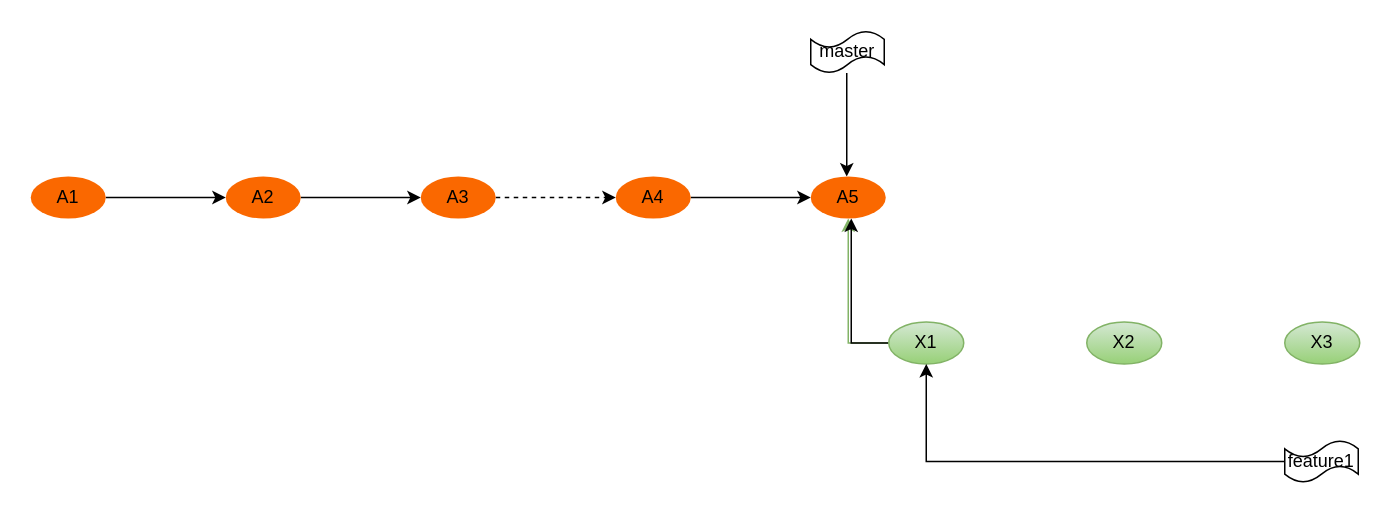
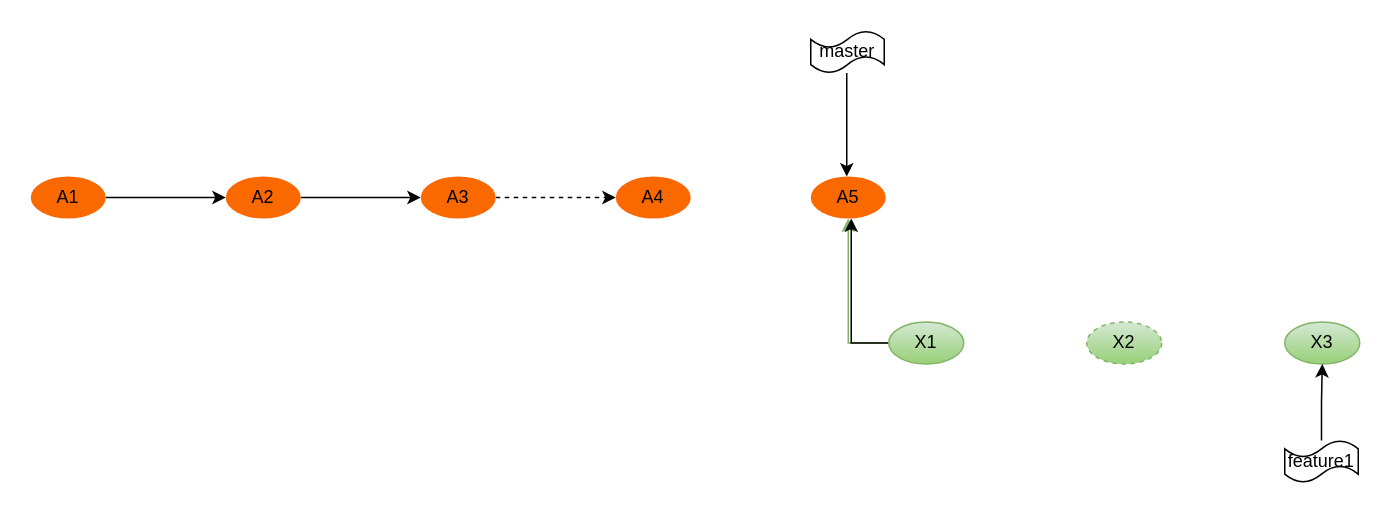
  <mxCell id="0" />
  <mxCell id="1" parent="0" />
  <mxCell id="2" value="" style="edgeStyle=orthogonalEdgeStyle;rounded=0;orthogonalLoop=1;jettySize=auto;html=1;" edge="1" parent="1" source="3" target="5"><mxGeometry relative="1" as="geometry" /></mxCell>
  <mxCell id="3" value="A1" style="ellipse;whiteSpace=wrap;html=1;fillColor=#fa6800;fontColor=#000000;strokeColor=none;" vertex="1" parent="1"><mxGeometry x="20" y="117" width="50" height="28" as="geometry" /></mxCell>
  <mxCell id="4" value="" style="edgeStyle=orthogonalEdgeStyle;rounded=0;orthogonalLoop=1;jettySize=auto;html=1;" edge="1" parent="1" source="5" target="7"><mxGeometry relative="1" as="geometry" /></mxCell>
  <mxCell id="5" value="A2" style="ellipse;whiteSpace=wrap;html=1;fillColor=#fa6800;fontColor=#000000;strokeColor=none;" vertex="1" parent="1"><mxGeometry x="150" y="117" width="50" height="28" as="geometry" /></mxCell>
  <mxCell id="6" value="" style="edgeStyle=orthogonalEdgeStyle;rounded=0;orthogonalLoop=1;jettySize=auto;html=1;dashed=1;" edge="1" parent="1" source="7" target="18"><mxGeometry relative="1" as="geometry" /></mxCell>
  <mxCell id="7" value="A3" style="ellipse;whiteSpace=wrap;html=1;fillColor=#fa6800;fontColor=#000000;strokeColor=none;" vertex="1" parent="1"><mxGeometry x="280" y="117" width="50" height="28" as="geometry" /></mxCell>
  <mxCell id="8" value="" style="edgeStyle=orthogonalEdgeStyle;rounded=0;orthogonalLoop=1;jettySize=auto;html=1;gradientColor=#97d077;fillColor=#d5e8d4;strokeColor=#82b366;" edge="1" source="10" target="19" parent="1"><mxGeometry relative="1" as="geometry" /></mxCell>
  <mxCell id="9" style="edgeStyle=orthogonalEdgeStyle;rounded=0;orthogonalLoop=1;jettySize=auto;html=1;entryX=0.5;entryY=1;entryDx=0;entryDy=0;" edge="1" parent="1" source="10"><mxGeometry relative="1" as="geometry"><mxPoint x="567" y="145" as="targetPoint" /><Array as="points"><mxPoint x="567" y="228" /></Array></mxGeometry></mxCell>
  <mxCell id="10" value="X1" style="ellipse;whiteSpace=wrap;html=1;fillColor=#d5e8d4;strokeColor=#82b366;gradientColor=#97d077;" vertex="1" parent="1"><mxGeometry x="592" y="214" width="50" height="28" as="geometry" /></mxCell>
- <mxCell id="11" value="X2" style="ellipse;whiteSpace=wrap;html=1;fillColor=#d5e8d4;strokeColor=#82b366;gradientColor=#97d077;" vertex="1" parent="1"><mxGeometry x="724" y="214" width="50" height="28" as="geometry" /></mxCell>
+ <mxCell id="11" value="X2" style="ellipse;whiteSpace=wrap;html=1;fillColor=#d5e8d4;strokeColor=#82b366;gradientColor=#97d077;dashed=1;" vertex="1" parent="1"><mxGeometry x="724" y="214" width="50" height="28" as="geometry" /></mxCell>
  <mxCell id="12" value="X3" style="ellipse;whiteSpace=wrap;html=1;fillColor=#d5e8d4;strokeColor=#82b366;gradientColor=#97d077;" vertex="1" parent="1"><mxGeometry x="856" y="214" width="50" height="28" as="geometry" /></mxCell>
  <mxCell id="13" style="edgeStyle=orthogonalEdgeStyle;rounded=0;orthogonalLoop=1;jettySize=auto;html=1;entryX=0.5;entryY=0;entryDx=0;entryDy=0;" edge="1" parent="1" source="14"><mxGeometry relative="1" as="geometry"><mxPoint x="564" y="117" as="targetPoint" /></mxGeometry></mxCell>
  <mxCell id="14" value="master" style="shape=tape;whiteSpace=wrap;html=1;" vertex="1" parent="1"><mxGeometry x="540" y="20" width="49" height="28" as="geometry" /></mxCell>
- <mxCell id="15" style="edgeStyle=orthogonalEdgeStyle;rounded=0;orthogonalLoop=1;jettySize=auto;html=1;" edge="1" parent="1" source="16" target="10"><mxGeometry relative="1" as="geometry" /></mxCell>
+ <mxCell id="15" style="edgeStyle=orthogonalEdgeStyle;rounded=0;orthogonalLoop=1;jettySize=auto;html=1;entryX=0.5;entryY=1;entryDx=0;entryDy=0;" edge="1" parent="1" source="16" target="12"><mxGeometry relative="1" as="geometry" /></mxCell>
  <mxCell id="16" value="feature1" style="shape=tape;whiteSpace=wrap;html=1;" vertex="1" parent="1"><mxGeometry x="856" y="293" width="49" height="28" as="geometry" /></mxCell>
- <mxCell id="17" value="" style="edgeStyle=orthogonalEdgeStyle;rounded=0;orthogonalLoop=1;jettySize=auto;html=1;" edge="1" parent="1" source="18" target="19"><mxGeometry relative="1" as="geometry" /></mxCell>
  <mxCell id="18" value="A4" style="ellipse;whiteSpace=wrap;html=1;fillColor=#fa6800;fontColor=#000000;strokeColor=none;" vertex="1" parent="1"><mxGeometry x="410" y="117" width="50" height="28" as="geometry" /></mxCell>
  <mxCell id="19" value="A5" style="ellipse;whiteSpace=wrap;html=1;fillColor=#fa6800;fontColor=#000000;strokeColor=none;" vertex="1" parent="1"><mxGeometry x="540" y="117" width="50" height="28" as="geometry" /></mxCell>
